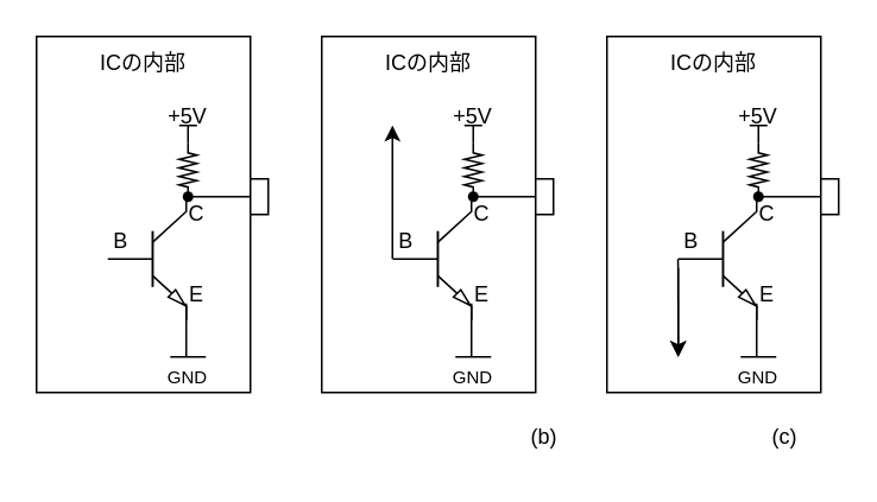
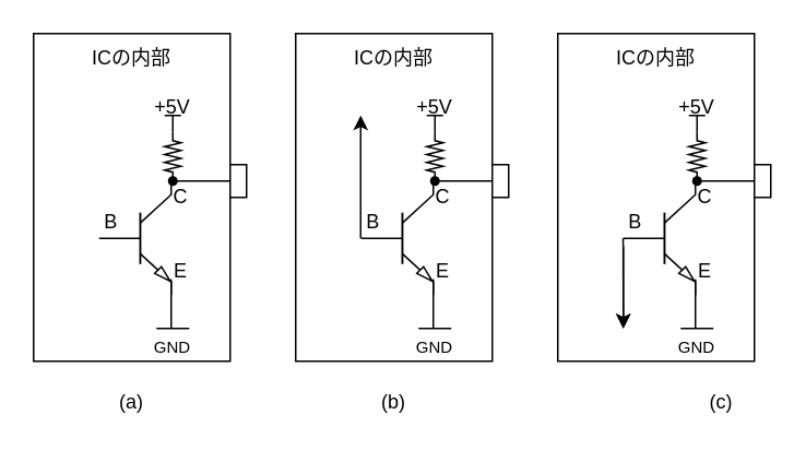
  <mxCell id="0" />
  <mxCell id="1" parent="0" />
  <mxCell id="2" value="" style="group" vertex="1" connectable="0" parent="1"><mxGeometry x="20" y="20" width="130" height="200" as="geometry" /></mxCell>
  <mxCell id="3" value="" style="rounded=0;whiteSpace=wrap;html=1;" vertex="1" parent="2"><mxGeometry width="120" height="200" as="geometry" /></mxCell>
  <mxCell id="4" value="ICの内部" style="text;html=1;align=center;verticalAlign=middle;whiteSpace=wrap;rounded=0;" vertex="1" parent="2"><mxGeometry x="30" width="60" height="30" as="geometry" /></mxCell>
  <mxCell id="5" value="" style="pointerEvents=1;verticalLabelPosition=bottom;shadow=0;dashed=0;align=center;html=1;verticalAlign=top;shape=mxgraph.electrical.resistors.resistor_2;rotation=90;" vertex="1" parent="2"><mxGeometry x="70" y="70" width="30" height="10" as="geometry" /></mxCell>
  <mxCell id="6" value="" style="shape=waypoint;sketch=0;fillStyle=solid;size=6;pointerEvents=1;points=[];fillColor=none;resizable=0;rotatable=0;perimeter=centerPerimeter;snapToPoint=1;" vertex="1" parent="2"><mxGeometry x="75" y="80" width="20" height="20" as="geometry" /></mxCell>
  <mxCell id="7" value="" style="endArrow=none;html=1;rounded=0;exitX=0.412;exitY=0.655;exitDx=0;exitDy=0;exitPerimeter=0;" edge="1" parent="2" source="6"><mxGeometry width="50" height="50" relative="1" as="geometry"><mxPoint x="50" y="100" as="sourcePoint" /><mxPoint x="120" y="90" as="targetPoint" /></mxGeometry></mxCell>
  <mxCell id="8" value="" style="verticalLabelPosition=bottom;shadow=0;dashed=0;align=center;html=1;verticalAlign=top;shape=mxgraph.electrical.transistors.npn_transistor_5;" vertex="1" parent="2"><mxGeometry x="40" y="90" width="44" height="70" as="geometry" /></mxCell>
  <mxCell id="9" value="B" style="text;html=1;align=center;verticalAlign=middle;whiteSpace=wrap;rounded=0;" vertex="1" parent="2"><mxGeometry x="40" y="100" width="15" height="30" as="geometry" /></mxCell>
  <mxCell id="10" value="" style="endArrow=none;html=1;rounded=0;" edge="1" parent="2"><mxGeometry width="50" height="50" relative="1" as="geometry"><mxPoint x="84" y="180" as="sourcePoint" /><mxPoint x="84" y="160" as="targetPoint" /><Array as="points"><mxPoint x="84" y="150" /></Array></mxGeometry></mxCell>
  <mxCell id="11" value="" style="endArrow=none;html=1;rounded=0;" edge="1" parent="2"><mxGeometry width="50" height="50" relative="1" as="geometry"><mxPoint x="95" y="180" as="sourcePoint" /><mxPoint x="75" y="180" as="targetPoint" /></mxGeometry></mxCell>
  <mxCell id="12" value="" style="verticalLabelPosition=top;verticalAlign=bottom;shape=mxgraph.electrical.signal_sources.vdd;shadow=0;dashed=0;align=center;strokeWidth=1;fontSize=24;html=1;flipV=1;" vertex="1" parent="2"><mxGeometry x="80" y="50" width="10" height="10" as="geometry" /></mxCell>
  <mxCell id="13" value="&lt;div style=&quot;&quot;&gt;&lt;span style=&quot;font-size: 10px;&quot;&gt;GND&lt;/span&gt;&lt;/div&gt;" style="text;html=1;align=center;verticalAlign=middle;whiteSpace=wrap;rounded=0;" vertex="1" parent="2"><mxGeometry x="70" y="190" width="30" as="geometry" /></mxCell>
  <mxCell id="14" value="" style="rounded=0;whiteSpace=wrap;html=1;" vertex="1" parent="2"><mxGeometry x="120" y="80" width="10" height="20" as="geometry" /></mxCell>
  <mxCell id="15" value="C" style="text;html=1;align=center;verticalAlign=middle;whiteSpace=wrap;rounded=0;" vertex="1" parent="2"><mxGeometry x="75" y="92.5" width="30" height="15" as="geometry" /></mxCell>
  <mxCell id="16" value="E" style="text;html=1;align=center;verticalAlign=middle;whiteSpace=wrap;rounded=0;" vertex="1" parent="2"><mxGeometry x="60" y="130" width="60" height="30" as="geometry" /></mxCell>
  <mxCell id="17" value="+5V" style="text;html=1;align=center;verticalAlign=middle;whiteSpace=wrap;rounded=0;" vertex="1" parent="2"><mxGeometry x="55" y="30" width="60" height="30" as="geometry" /></mxCell>
  <mxCell id="18" value="" style="group" vertex="1" connectable="0" parent="1"><mxGeometry x="180" y="20" width="130" height="200" as="geometry" /></mxCell>
  <mxCell id="19" value="" style="rounded=0;whiteSpace=wrap;html=1;" vertex="1" parent="18"><mxGeometry width="120" height="200" as="geometry" /></mxCell>
  <mxCell id="20" value="ICの内部" style="text;html=1;align=center;verticalAlign=middle;whiteSpace=wrap;rounded=0;" vertex="1" parent="18"><mxGeometry x="30" width="60" height="30" as="geometry" /></mxCell>
  <mxCell id="21" value="" style="pointerEvents=1;verticalLabelPosition=bottom;shadow=0;dashed=0;align=center;html=1;verticalAlign=top;shape=mxgraph.electrical.resistors.resistor_2;rotation=90;" vertex="1" parent="18"><mxGeometry x="70" y="70" width="30" height="10" as="geometry" /></mxCell>
  <mxCell id="22" value="" style="shape=waypoint;sketch=0;fillStyle=solid;size=6;pointerEvents=1;points=[];fillColor=none;resizable=0;rotatable=0;perimeter=centerPerimeter;snapToPoint=1;" vertex="1" parent="18"><mxGeometry x="75" y="80" width="20" height="20" as="geometry" /></mxCell>
  <mxCell id="23" value="" style="endArrow=none;html=1;rounded=0;exitX=0.412;exitY=0.655;exitDx=0;exitDy=0;exitPerimeter=0;" edge="1" parent="18" source="22"><mxGeometry width="50" height="50" relative="1" as="geometry"><mxPoint x="50" y="100" as="sourcePoint" /><mxPoint x="120" y="90" as="targetPoint" /></mxGeometry></mxCell>
  <mxCell id="24" value="" style="verticalLabelPosition=bottom;shadow=0;dashed=0;align=center;html=1;verticalAlign=top;shape=mxgraph.electrical.transistors.npn_transistor_5;" vertex="1" parent="18"><mxGeometry x="40" y="90" width="44" height="70" as="geometry" /></mxCell>
  <mxCell id="25" value="B" style="text;html=1;align=center;verticalAlign=middle;whiteSpace=wrap;rounded=0;" vertex="1" parent="18"><mxGeometry x="40" y="100" width="15" height="30" as="geometry" /></mxCell>
  <mxCell id="26" value="" style="endArrow=none;html=1;rounded=0;" edge="1" parent="18"><mxGeometry width="50" height="50" relative="1" as="geometry"><mxPoint x="84" y="180" as="sourcePoint" /><mxPoint x="84" y="160" as="targetPoint" /><Array as="points"><mxPoint x="84" y="150" /></Array></mxGeometry></mxCell>
  <mxCell id="27" value="" style="endArrow=none;html=1;rounded=0;" edge="1" parent="18"><mxGeometry width="50" height="50" relative="1" as="geometry"><mxPoint x="95" y="180" as="sourcePoint" /><mxPoint x="75" y="180" as="targetPoint" /></mxGeometry></mxCell>
  <mxCell id="28" value="" style="verticalLabelPosition=top;verticalAlign=bottom;shape=mxgraph.electrical.signal_sources.vdd;shadow=0;dashed=0;align=center;strokeWidth=1;fontSize=24;html=1;flipV=1;" vertex="1" parent="18"><mxGeometry x="80" y="50" width="10" height="10" as="geometry" /></mxCell>
  <mxCell id="29" value="&lt;div style=&quot;&quot;&gt;&lt;span style=&quot;font-size: 10px;&quot;&gt;GND&lt;/span&gt;&lt;/div&gt;" style="text;html=1;align=center;verticalAlign=middle;whiteSpace=wrap;rounded=0;" vertex="1" parent="18"><mxGeometry x="70" y="190" width="30" as="geometry" /></mxCell>
  <mxCell id="30" value="" style="rounded=0;whiteSpace=wrap;html=1;" vertex="1" parent="18"><mxGeometry x="120" y="80" width="10" height="20" as="geometry" /></mxCell>
  <mxCell id="31" value="C" style="text;html=1;align=center;verticalAlign=middle;whiteSpace=wrap;rounded=0;" vertex="1" parent="18"><mxGeometry x="75" y="92.5" width="30" height="15" as="geometry" /></mxCell>
  <mxCell id="32" value="E" style="text;html=1;align=center;verticalAlign=middle;whiteSpace=wrap;rounded=0;" vertex="1" parent="18"><mxGeometry x="60" y="130" width="60" height="30" as="geometry" /></mxCell>
  <mxCell id="33" value="" style="endArrow=classic;html=1;rounded=0;" edge="1" parent="18"><mxGeometry width="50" height="50" relative="1" as="geometry"><mxPoint x="39.67" y="125" as="sourcePoint" /><mxPoint x="39.67" y="50" as="targetPoint" /></mxGeometry></mxCell>
  <mxCell id="34" value="+5V" style="text;html=1;align=center;verticalAlign=middle;whiteSpace=wrap;rounded=0;" vertex="1" parent="18"><mxGeometry x="55" y="30" width="60" height="30" as="geometry" /></mxCell>
  <mxCell id="35" value="" style="group" vertex="1" connectable="0" parent="1"><mxGeometry x="340" y="20" width="130" height="200" as="geometry" /></mxCell>
  <mxCell id="36" value="" style="rounded=0;whiteSpace=wrap;html=1;" vertex="1" parent="35"><mxGeometry width="120" height="200" as="geometry" /></mxCell>
  <mxCell id="37" value="ICの内部" style="text;html=1;align=center;verticalAlign=middle;whiteSpace=wrap;rounded=0;" vertex="1" parent="35"><mxGeometry x="30" width="60" height="30" as="geometry" /></mxCell>
  <mxCell id="38" value="" style="pointerEvents=1;verticalLabelPosition=bottom;shadow=0;dashed=0;align=center;html=1;verticalAlign=top;shape=mxgraph.electrical.resistors.resistor_2;rotation=90;" vertex="1" parent="35"><mxGeometry x="70" y="70" width="30" height="10" as="geometry" /></mxCell>
  <mxCell id="39" value="" style="shape=waypoint;sketch=0;fillStyle=solid;size=6;pointerEvents=1;points=[];fillColor=none;resizable=0;rotatable=0;perimeter=centerPerimeter;snapToPoint=1;" vertex="1" parent="35"><mxGeometry x="75" y="80" width="20" height="20" as="geometry" /></mxCell>
  <mxCell id="40" value="" style="endArrow=none;html=1;rounded=0;exitX=0.412;exitY=0.655;exitDx=0;exitDy=0;exitPerimeter=0;" edge="1" parent="35" source="39"><mxGeometry width="50" height="50" relative="1" as="geometry"><mxPoint x="50" y="100" as="sourcePoint" /><mxPoint x="120" y="90" as="targetPoint" /></mxGeometry></mxCell>
  <mxCell id="41" value="" style="verticalLabelPosition=bottom;shadow=0;dashed=0;align=center;html=1;verticalAlign=top;shape=mxgraph.electrical.transistors.npn_transistor_5;" vertex="1" parent="35"><mxGeometry x="40" y="90" width="44" height="70" as="geometry" /></mxCell>
  <mxCell id="42" value="B" style="text;html=1;align=center;verticalAlign=middle;whiteSpace=wrap;rounded=0;" vertex="1" parent="35"><mxGeometry x="40" y="100" width="15" height="30" as="geometry" /></mxCell>
  <mxCell id="43" value="" style="endArrow=none;html=1;rounded=0;" edge="1" parent="35"><mxGeometry width="50" height="50" relative="1" as="geometry"><mxPoint x="84" y="180" as="sourcePoint" /><mxPoint x="84" y="160" as="targetPoint" /><Array as="points"><mxPoint x="84" y="150" /></Array></mxGeometry></mxCell>
  <mxCell id="44" value="" style="endArrow=none;html=1;rounded=0;" edge="1" parent="35"><mxGeometry width="50" height="50" relative="1" as="geometry"><mxPoint x="95" y="180" as="sourcePoint" /><mxPoint x="75" y="180" as="targetPoint" /></mxGeometry></mxCell>
  <mxCell id="45" value="" style="verticalLabelPosition=top;verticalAlign=bottom;shape=mxgraph.electrical.signal_sources.vdd;shadow=0;dashed=0;align=center;strokeWidth=1;fontSize=24;html=1;flipV=1;" vertex="1" parent="35"><mxGeometry x="80" y="50" width="10" height="10" as="geometry" /></mxCell>
  <mxCell id="46" value="&lt;div style=&quot;&quot;&gt;&lt;span style=&quot;font-size: 10px;&quot;&gt;GND&lt;/span&gt;&lt;/div&gt;" style="text;html=1;align=center;verticalAlign=middle;whiteSpace=wrap;rounded=0;" vertex="1" parent="35"><mxGeometry x="70" y="190" width="30" as="geometry" /></mxCell>
  <mxCell id="47" value="" style="rounded=0;whiteSpace=wrap;html=1;" vertex="1" parent="35"><mxGeometry x="120" y="80" width="10" height="20" as="geometry" /></mxCell>
  <mxCell id="48" value="C" style="text;html=1;align=center;verticalAlign=middle;whiteSpace=wrap;rounded=0;" vertex="1" parent="35"><mxGeometry x="75" y="92.5" width="30" height="15" as="geometry" /></mxCell>
  <mxCell id="49" value="E" style="text;html=1;align=center;verticalAlign=middle;whiteSpace=wrap;rounded=0;" vertex="1" parent="35"><mxGeometry x="60" y="130" width="60" height="30" as="geometry" /></mxCell>
  <mxCell id="50" value="" style="endArrow=classic;html=1;rounded=0;" edge="1" parent="35"><mxGeometry width="50" height="50" relative="1" as="geometry"><mxPoint x="40" y="130" as="sourcePoint" /><mxPoint x="40" y="180" as="targetPoint" /></mxGeometry></mxCell>
  <mxCell id="51" value="" style="endArrow=classic;html=1;rounded=0;exitX=-0.007;exitY=0.831;exitDx=0;exitDy=0;exitPerimeter=0;" edge="1" parent="35" source="42"><mxGeometry width="50" height="50" relative="1" as="geometry"><mxPoint x="40" y="130" as="sourcePoint" /><mxPoint x="40" y="180" as="targetPoint" /></mxGeometry></mxCell>
  <mxCell id="52" value="+5V" style="text;html=1;align=center;verticalAlign=middle;whiteSpace=wrap;rounded=0;" vertex="1" parent="35"><mxGeometry x="55" y="30" width="60" height="30" as="geometry" /></mxCell>
- <mxCell id="54" value="(b)" style="text;html=1;align=center;verticalAlign=middle;whiteSpace=wrap;rounded=0;" vertex="1" parent="1"><mxGeometry x="275" y="230" width="60" height="30" as="geometry" /></mxCell>
+ <mxCell id="53" value="(a)" style="text;html=1;align=center;verticalAlign=middle;whiteSpace=wrap;rounded=0;" vertex="1" parent="1"><mxGeometry x="50" y="230" width="60" height="30" as="geometry" /></mxCell>
+ <mxCell id="54" value="(b)" style="text;html=1;align=center;verticalAlign=middle;whiteSpace=wrap;rounded=0;" vertex="1" parent="1"><mxGeometry x="210" y="230" width="60" height="30" as="geometry" /></mxCell>
  <mxCell id="55" value="(c)" style="text;html=1;align=center;verticalAlign=middle;whiteSpace=wrap;rounded=0;" vertex="1" parent="1"><mxGeometry x="410" y="230" width="60" height="30" as="geometry" /></mxCell>
